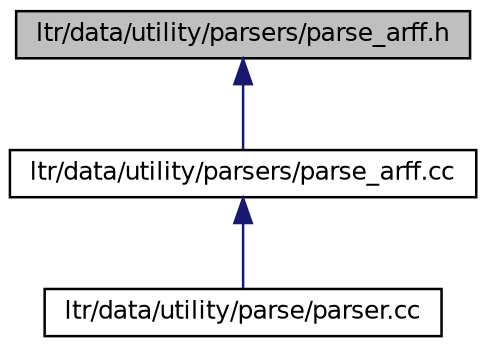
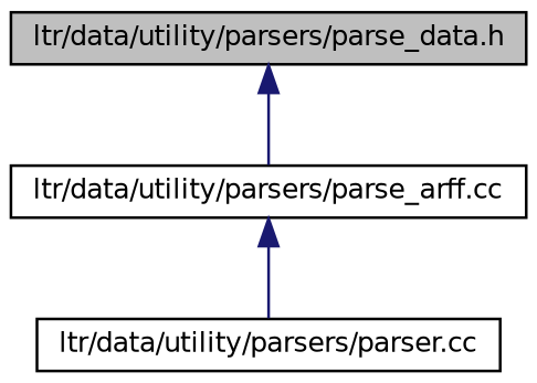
  digraph {
    node [color=black fillcolor=white fontname=Helvetica fontsize=10 shape=record style=filled]
    edge [color=midnightblue dir=back fontname=Helvetica fontsize=10 labelfontname=Helvetica labelfontsize=10 style=solid]
-   n1 [fillcolor=grey75 fontcolor=black height=0.2 label="ltr/data/utility/parsers/parse_arff.h" width=0.4]
+   n1 [fillcolor=grey75 fontcolor=black height=0.2 label="ltr/data/utility/parsers/parse_data.h" width=0.4]
    n2 [height=0.2 label="ltr/data/utility/parsers/parse_arff.cc" width=0.4]
-   n3 [height=0.2 label="ltr/data/utility/parse/parser.cc" width=0.4]
+   n3 [height=0.2 label="ltr/data/utility/parsers/parser.cc" width=0.4]
    n1 -> n2
    n2 -> n3
  }
